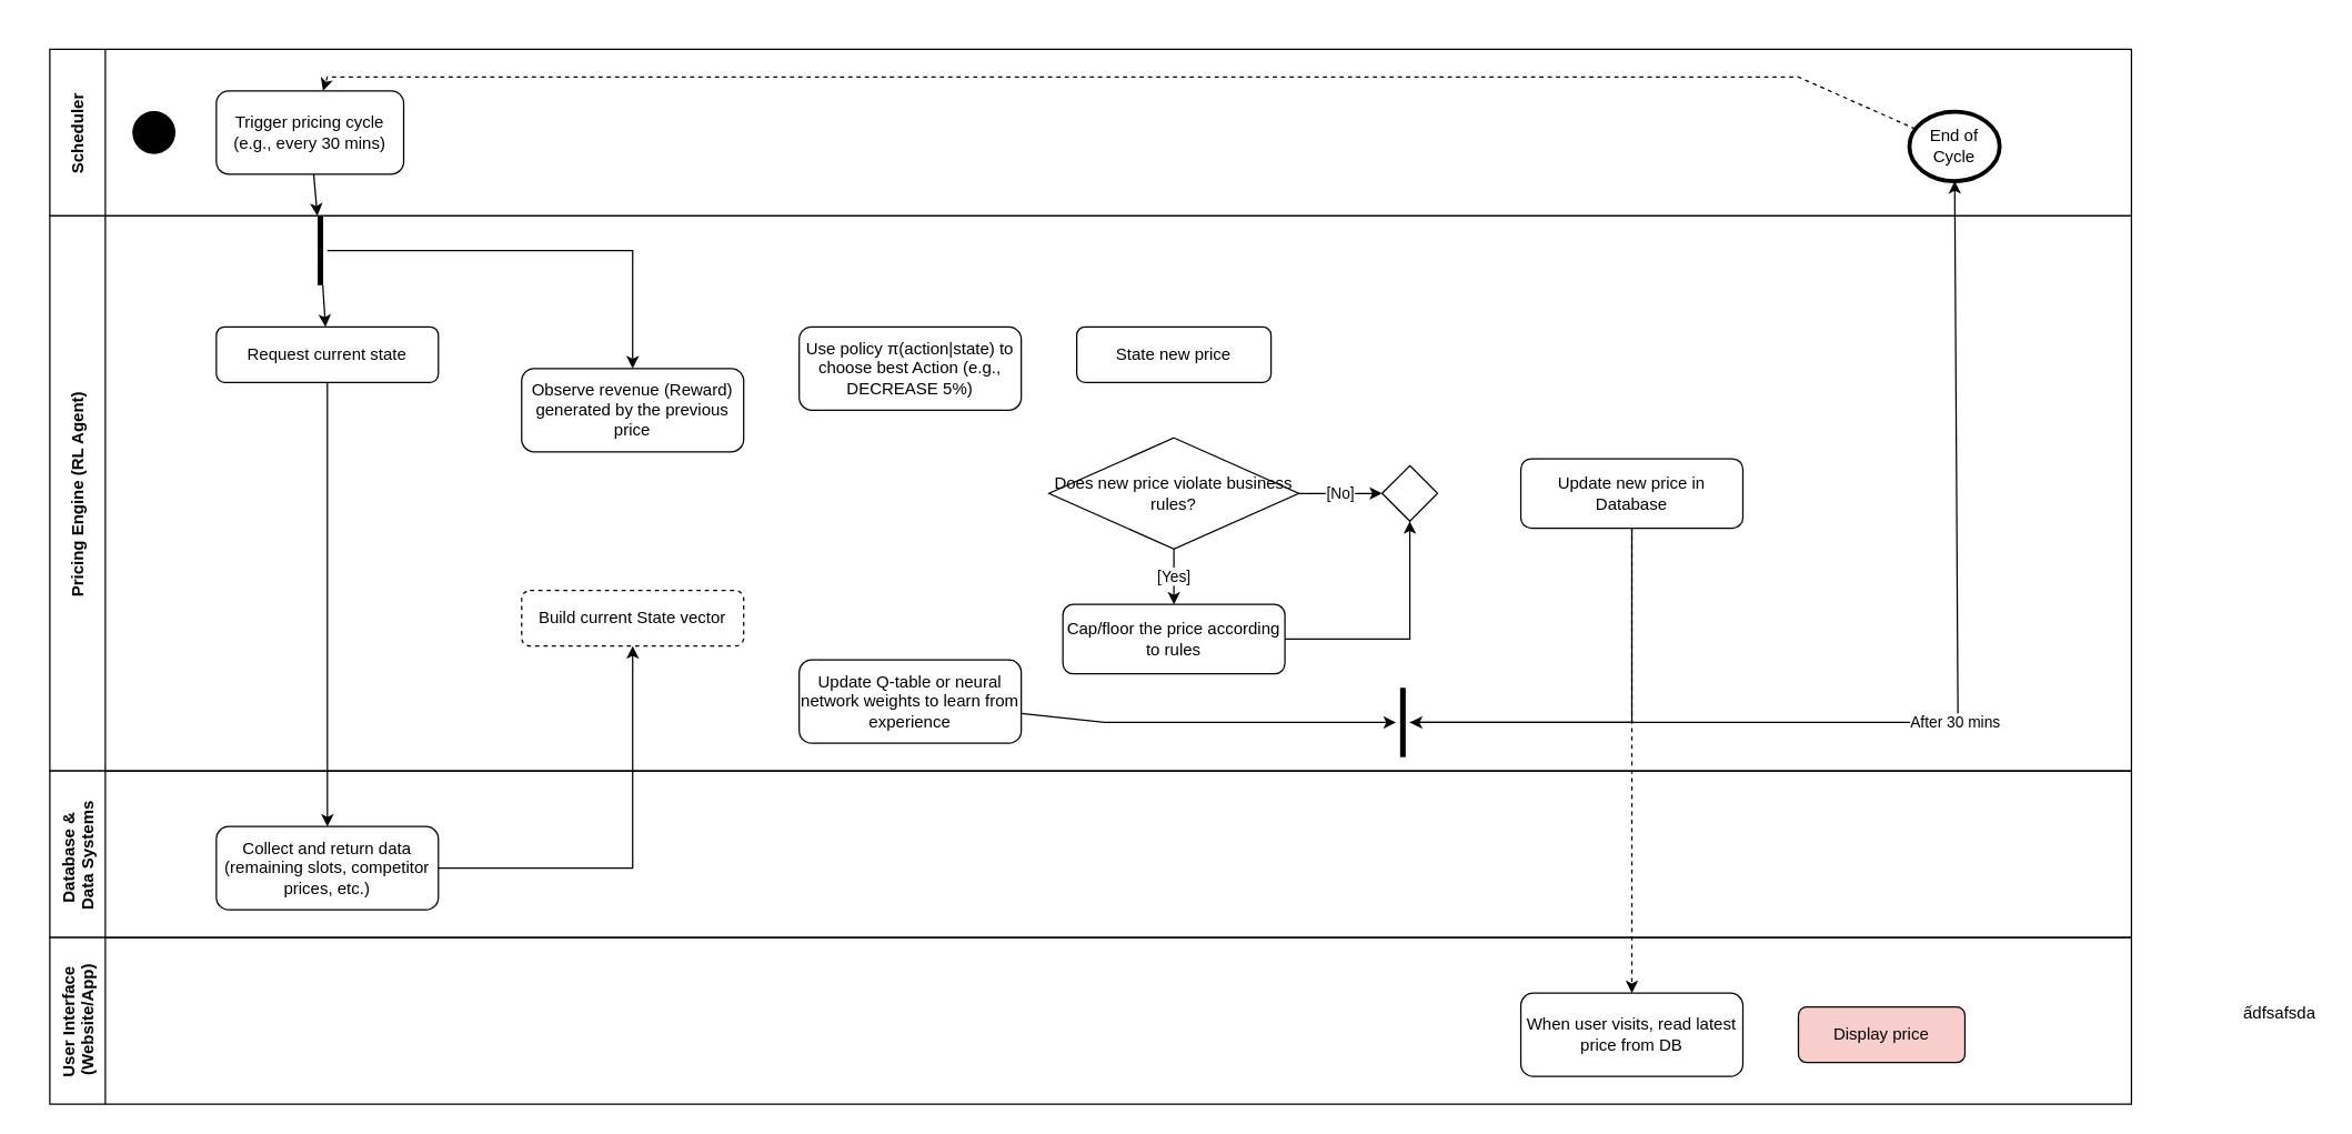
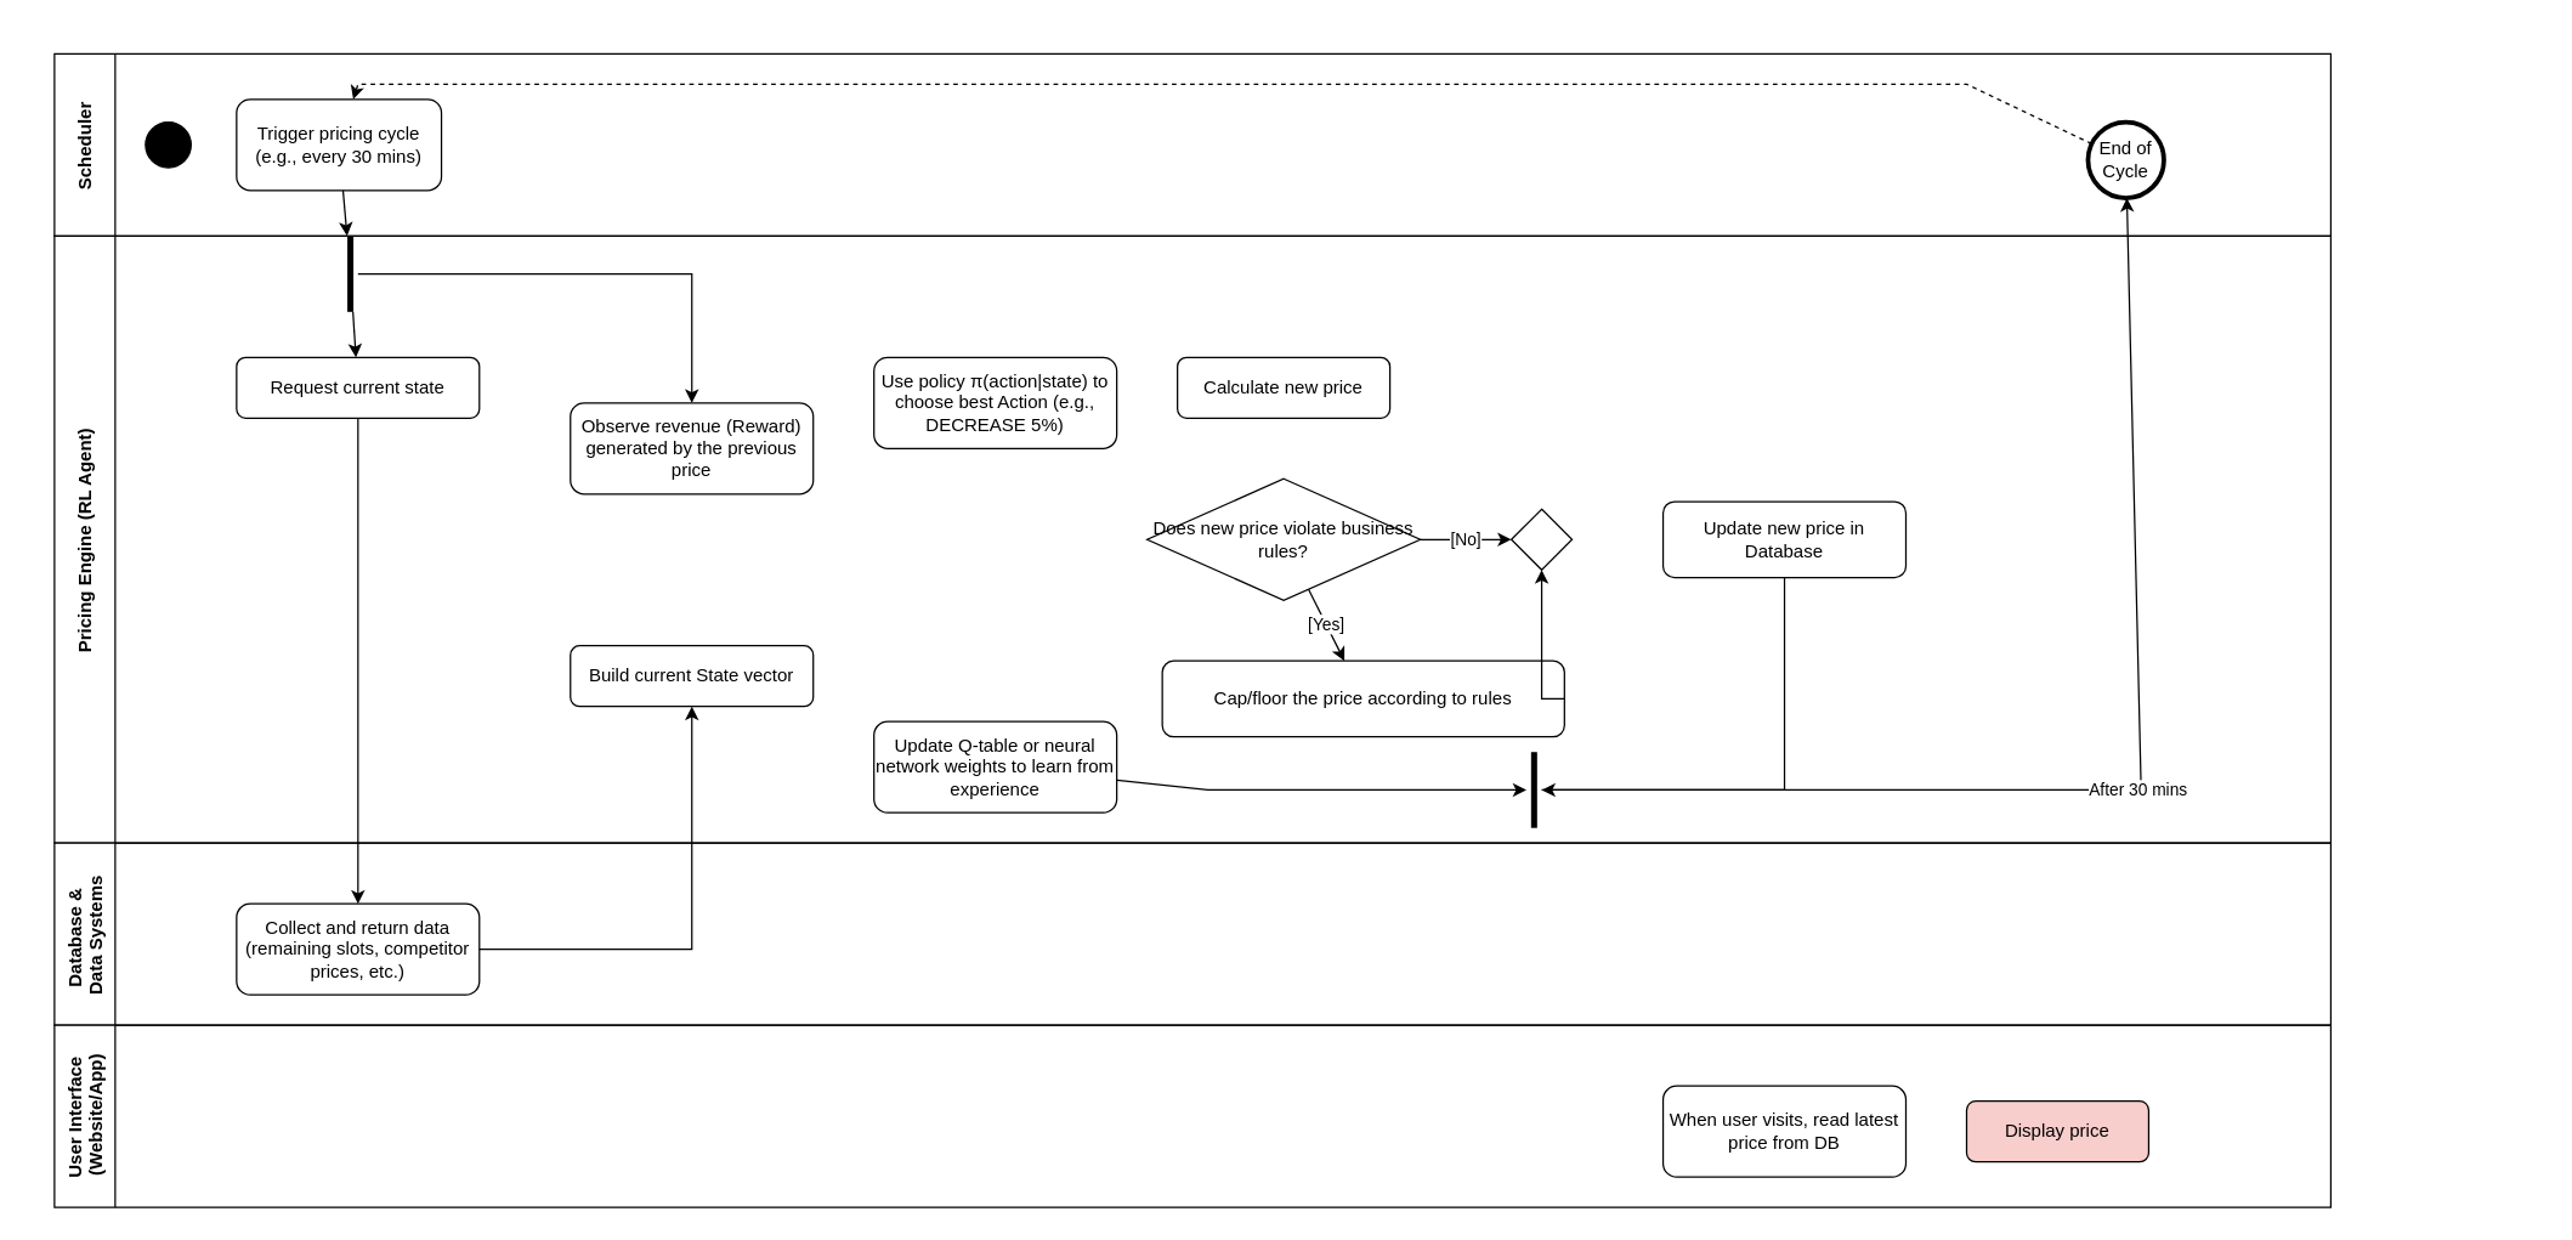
  <mxCell id="0" />
  <mxCell id="1" parent="0" />
  <mxCell id="2" value="" style="endArrow=classic;html=1;rounded=0;" edge="1" parent="1" />
  <mxCell id="3" value="" style="endArrow=classic;html=1;rounded=0;" edge="1" parent="1" />
  <mxCell id="4" value="" style="endArrow=classic;html=1;rounded=0;" edge="1" parent="1" />
  <mxCell id="5" value="" style="endArrow=classic;html=1;rounded=0;" edge="1" parent="1" />
  <mxCell id="6" value="" style="endArrow=classic;html=1;rounded=0;" edge="1" parent="1" />
  <mxCell id="7" value="" style="endArrow=classic;html=1;rounded=0;" edge="1" parent="1" />
  <mxCell id="8" value="" style="endArrow=classic;html=1;rounded=0;" edge="1" parent="1" />
  <mxCell id="9" value="Scheduler" style="swimlane;fontStyle=1;startSize=40;horizontal=0;" vertex="1" parent="1"><mxGeometry x="20" y="20" width="1500" height="120" as="geometry" /></mxCell>
  <mxCell id="10" style="ellipse;whiteSpace=wrap;html=1;aspect=fixed;fillColor=#000000;" vertex="1" parent="9"><mxGeometry x="60" y="45" width="30" height="30" as="geometry" /></mxCell>
- <mxCell id="11" value="&lt;span style=&quot;background-color: light-dark(#ffffff, var(--ge-dark-color, #121212));&quot;&gt;End of Cycle&lt;/span&gt;" style="ellipse;whiteSpace=wrap;html=1;aspect=fixed;strokeWidth=3;" vertex="1" parent="9"><mxGeometry x="1340" y="45" width="65" height="50" as="geometry" /></mxCell>
+ <mxCell id="11" value="&lt;span style=&quot;background-color: light-dark(#ffffff, var(--ge-dark-color, #121212));&quot;&gt;End of Cycle&lt;/span&gt;" style="ellipse;whiteSpace=wrap;html=1;aspect=fixed;strokeWidth=3;" vertex="1" parent="9"><mxGeometry x="1340" y="45" width="50" height="50" as="geometry" /></mxCell>
  <mxCell id="12" value="Pricing Engine (RL Agent)" style="swimlane;fontStyle=1;startSize=40;horizontal=0;" vertex="1" parent="1"><mxGeometry x="20" y="140" width="1500" height="400" as="geometry" /></mxCell>
  <mxCell id="13" value="Observe revenue (Reward) generated by the previous price" style="rounded=1;whiteSpace=wrap;html=1;" vertex="1" parent="12"><mxGeometry x="340" y="110" width="160" height="60" as="geometry" /></mxCell>
- <mxCell id="14" value="Build current State vector" style="rounded=1;whiteSpace=wrap;html=1;dashed=1;" vertex="1" parent="12"><mxGeometry x="340" y="270" width="160" height="40" as="geometry" /></mxCell>
+ <mxCell id="14" value="Build current State vector" style="rounded=1;whiteSpace=wrap;html=1;" vertex="1" parent="12"><mxGeometry x="340" y="270" width="160" height="40" as="geometry" /></mxCell>
  <mxCell id="15" value="Database &amp; &#10;Data Systems" style="swimlane;fontStyle=1;startSize=40;horizontal=0;" vertex="1" parent="1"><mxGeometry x="20" y="540" width="1500" height="120" as="geometry" /></mxCell>
  <mxCell id="16" value="User Interface&#10; (Website/App)" style="swimlane;fontStyle=1;startSize=40;horizontal=0;" vertex="1" parent="1"><mxGeometry x="20" y="660" width="1500" height="120" as="geometry" /></mxCell>
  <mxCell id="17" value="Trigger pricing cycle (e.g., every 30 mins)" style="rounded=1;whiteSpace=wrap;html=1;" vertex="1" parent="1"><mxGeometry x="140" y="50" width="135" height="60" as="geometry" /></mxCell>
  <mxCell id="18" style="shape=line;strokeWidth=4;direction=south;rotation=0;" vertex="1" parent="1"><mxGeometry x="210" y="140" width="10" height="50" as="geometry" /></mxCell>
  <mxCell id="19" value="Request current state" style="rounded=1;whiteSpace=wrap;html=1;" vertex="1" parent="1"><mxGeometry x="140" y="220" width="160" height="40" as="geometry" /></mxCell>
  <mxCell id="20" value="Collect and return data (remaining slots, competitor prices, etc.)" style="rounded=1;whiteSpace=wrap;html=1;" vertex="1" parent="1"><mxGeometry x="140" y="580" width="160" height="60" as="geometry" /></mxCell>
  <mxCell id="21" value="Use policy π(action|state) to choose best Action (e.g., DECREASE 5%)" style="rounded=1;whiteSpace=wrap;html=1;" vertex="1" parent="1"><mxGeometry x="560" y="220" width="160" height="60" as="geometry" /></mxCell>
- <mxCell id="22" value="State new price" style="rounded=1;whiteSpace=wrap;html=1;" vertex="1" parent="1"><mxGeometry x="760" y="220" width="140" height="40" as="geometry" /></mxCell>
+ <mxCell id="22" value="Calculate new price" style="rounded=1;whiteSpace=wrap;html=1;" vertex="1" parent="1"><mxGeometry x="760" y="220" width="140" height="40" as="geometry" /></mxCell>
  <mxCell id="23" value="Does new price violate business rules?" style="rhombus;whiteSpace=wrap;html=1;" vertex="1" parent="1"><mxGeometry x="740" y="300" width="180" height="80" as="geometry" /></mxCell>
- <mxCell id="24" value="Cap/floor the price according to rules" style="rounded=1;whiteSpace=wrap;html=1;" vertex="1" parent="1"><mxGeometry x="750" y="420" width="160" height="50" as="geometry" /></mxCell>
+ <mxCell id="24" value="Cap/floor the price according to rules" style="rounded=1;whiteSpace=wrap;html=1;" vertex="1" parent="1"><mxGeometry x="750" y="420" width="265" height="50" as="geometry" /></mxCell>
  <mxCell id="25" style="rhombus;whiteSpace=wrap;html=1;aspect=fixed;" vertex="1" parent="1"><mxGeometry x="980" y="320" width="40" height="40" as="geometry" /></mxCell>
  <mxCell id="26" value="Update new price in Database" style="rounded=1;whiteSpace=wrap;html=1;" vertex="1" parent="1"><mxGeometry x="1080" y="315" width="160" height="50" as="geometry" /></mxCell>
  <mxCell id="27" value="Update Q-table or neural network weights to learn from experience" style="rounded=1;whiteSpace=wrap;html=1;" vertex="1" parent="1"><mxGeometry x="560" y="460" width="160" height="60" as="geometry" /></mxCell>
  <mxCell id="28" style="shape=line;strokeWidth=4;direction=north;rotation=0;" vertex="1" parent="1"><mxGeometry x="990" y="480" width="10" height="50" as="geometry" /></mxCell>
  <mxCell id="29" value="When user visits, read latest price from DB" style="rounded=1;whiteSpace=wrap;html=1;" vertex="1" parent="1"><mxGeometry x="1080" y="700" width="160" height="60" as="geometry" /></mxCell>
  <mxCell id="30" value="Display price" style="rounded=1;whiteSpace=wrap;html=1;fillColor=#f8cecc;" vertex="1" parent="1"><mxGeometry x="1280" y="710" width="120" height="40" as="geometry" /></mxCell>
  <mxCell id="31" value="" style="endArrow=classic;html=1;rounded=0;" edge="1" parent="1" source="17" target="18"><mxGeometry relative="1" as="geometry"><mxPoint x="215" y="110" as="sourcePoint" /><mxPoint x="215" y="140" as="targetPoint" /></mxGeometry></mxCell>
  <mxCell id="32" value="" style="endArrow=classic;html=1;rounded=0;" edge="1" parent="1" source="18" target="19"><mxGeometry relative="1" as="geometry"><mxPoint x="215" y="190" as="sourcePoint" /><mxPoint x="220" y="220" as="targetPoint" /></mxGeometry></mxCell>
  <mxCell id="33" value="" style="endArrow=classic;html=1;rounded=0;" edge="1" parent="1" source="19" target="20"><mxGeometry relative="1" as="geometry"><mxPoint x="220" y="260" as="sourcePoint" /><mxPoint x="220" y="580" as="targetPoint" /></mxGeometry></mxCell>
  <mxCell id="34" value="" style="endArrow=classic;html=1;rounded=0;" edge="1" parent="1" source="20" target="14"><mxGeometry relative="1" as="geometry"><mxPoint x="300" y="610" as="sourcePoint" /><mxPoint x="440" y="260" as="targetPoint" /><Array as="points"><mxPoint x="440" y="610" /></Array></mxGeometry></mxCell>
  <mxCell id="35" value="[Yes]" style="endArrow=classic;html=1;rounded=0;" edge="1" parent="1" source="23" target="24"><mxGeometry relative="1" as="geometry"><mxPoint x="830" y="380" as="sourcePoint" /><mxPoint x="830" y="420" as="targetPoint" /></mxGeometry></mxCell>
  <mxCell id="36" value="" style="endArrow=classic;html=1;rounded=0;" edge="1" parent="1" source="24" target="25"><mxGeometry relative="1" as="geometry"><mxPoint x="910" y="445" as="sourcePoint" /><mxPoint x="1000" y="360" as="targetPoint" /><Array as="points"><mxPoint x="1000" y="445" /></Array></mxGeometry></mxCell>
  <mxCell id="37" value="[No]" style="endArrow=classic;html=1;rounded=0;" edge="1" parent="1" source="23" target="25"><mxGeometry relative="1" as="geometry"><mxPoint x="920" y="340" as="sourcePoint" /><mxPoint x="980" y="340" as="targetPoint" /></mxGeometry></mxCell>
  <mxCell id="38" value="" style="endArrow=classic;html=1;rounded=0;" edge="1" parent="1" source="26" target="28"><mxGeometry relative="1" as="geometry"><mxPoint x="1160" y="365" as="sourcePoint" /><mxPoint x="995" y="480" as="targetPoint" /><Array as="points"><mxPoint x="1160" y="505" /></Array></mxGeometry></mxCell>
  <mxCell id="39" value="" style="endArrow=classic;html=1;rounded=0;" edge="1" parent="1" source="18" target="13"><mxGeometry relative="1" as="geometry"><mxPoint x="225" y="190" as="sourcePoint" /><mxPoint x="440" y="460" as="targetPoint" /><Array as="points"><mxPoint x="440" y="165" /></Array></mxGeometry></mxCell>
  <mxCell id="40" value="" style="endArrow=classic;html=1;rounded=0;" edge="1" parent="1" source="27" target="28"><mxGeometry relative="1" as="geometry"><mxPoint x="720" y="490" as="sourcePoint" /><mxPoint x="990" y="505" as="targetPoint" /><Array as="points"><mxPoint x="780" y="505" /></Array></mxGeometry></mxCell>
- <mxCell id="41" value="" style="endArrow=classic;html=1;rounded=0;dashed=1;" edge="1" parent="1" source="26" target="29"><mxGeometry relative="1" as="geometry"><mxPoint x="1160" y="365" as="sourcePoint" /><mxPoint x="1160" y="700" as="targetPoint" /></mxGeometry></mxCell>
  <mxCell id="42" value="After 30 mins" style="endArrow=classic;html=1;rounded=0;" edge="1" parent="1" source="28" target="11"><mxGeometry relative="1" as="geometry"><mxPoint x="1005" y="505" as="sourcePoint" /><mxPoint x="1395" y="80" as="targetPoint" /><Array as="points"><mxPoint x="1395" y="505" /></Array></mxGeometry></mxCell>
  <mxCell id="43" value="" style="endArrow=classic;html=1;rounded=0;dashed=1;" edge="1" parent="1" source="11" target="17"><mxGeometry relative="1" as="geometry"><mxPoint x="1280" y="80" as="sourcePoint" /><mxPoint x="300" y="80" as="targetPoint" /><Array as="points"><mxPoint x="1280" y="40" /><mxPoint x="220" y="40" /></Array></mxGeometry></mxCell>
- <mxCell id="44" value="ấdfsafsda" style="text;strokeColor=none;align=center;fillColor=none;html=1;verticalAlign=middle;whiteSpace=wrap;rounded=0;" vertex="1" parent="1"><mxGeometry x="1597" y="700" width="60" height="30" as="geometry" /></mxCell>
